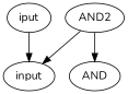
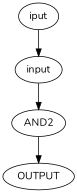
  digraph {
    fontname=Nunito
    node [fontname=Nunito]
    edge [fontname=Nunito]
    n1 [label=iput]
    n2 [label=input]
    n3 [label=AND2]
-   n4 [label=AND]
+   n4 [label=OUTPUT]
    n1 -> n2
-   n3 -> n2
+   n2 -> n3
    n3 -> n4
  }
